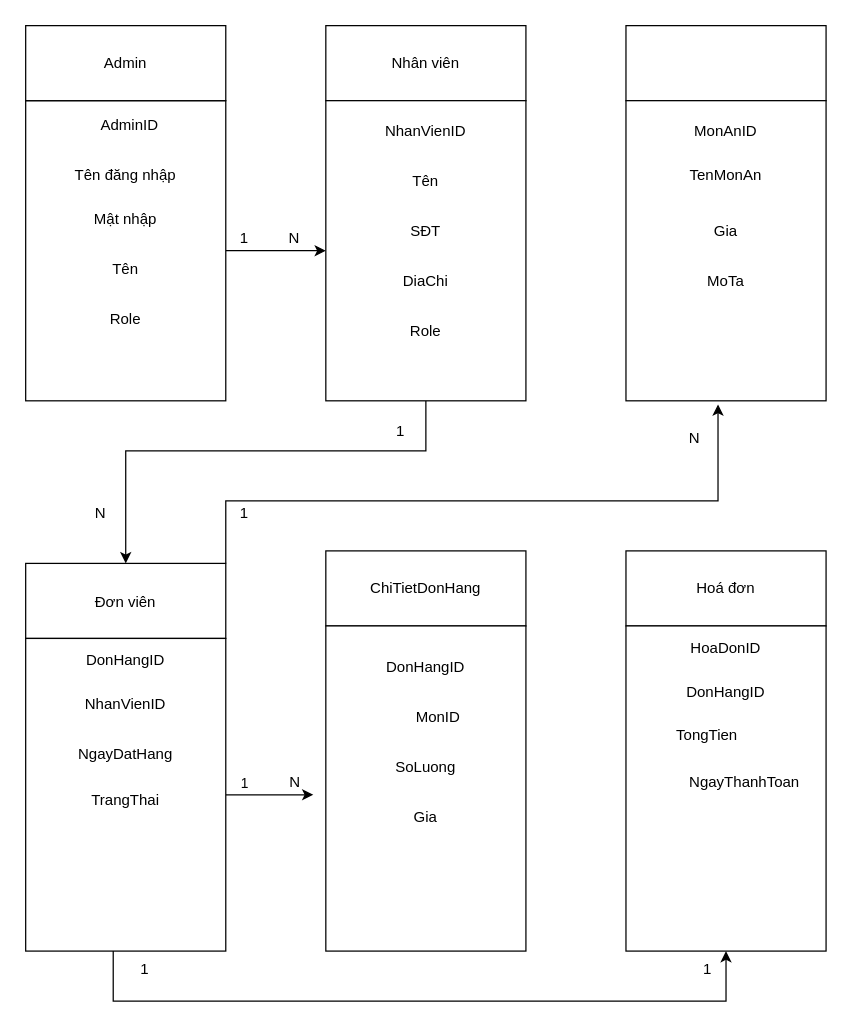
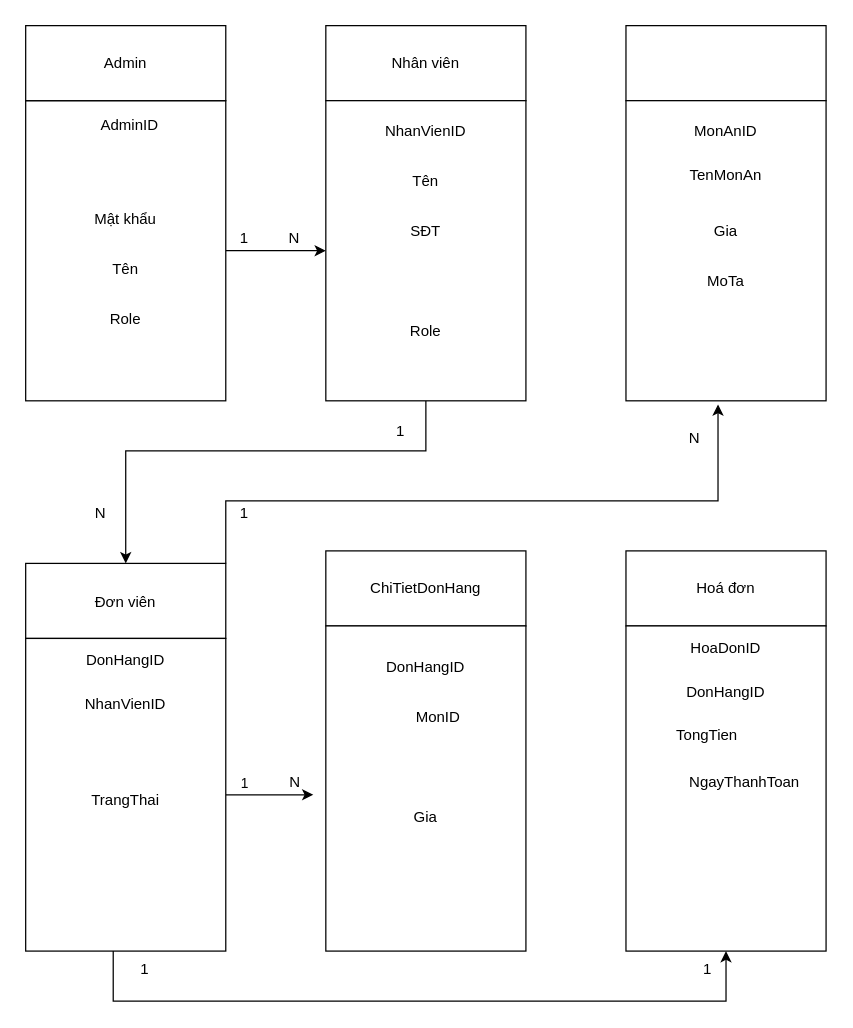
  <mxCell id="0" />
  <mxCell id="1" parent="0" />
  <mxCell id="2" style="edgeStyle=orthogonalEdgeStyle;rounded=0;orthogonalLoop=1;jettySize=auto;html=1;entryX=0;entryY=0.5;entryDx=0;entryDy=0;" edge="1" parent="1" source="3" target="7"><mxGeometry relative="1" as="geometry" /></mxCell>
  <mxCell id="3" value="" style="rounded=0;whiteSpace=wrap;html=1;" vertex="1" parent="1"><mxGeometry x="20" y="80" width="160" height="240" as="geometry" /></mxCell>
  <mxCell id="4" value="" style="rounded=0;whiteSpace=wrap;html=1;" vertex="1" parent="1"><mxGeometry x="20" y="20" width="160" height="60" as="geometry" /></mxCell>
  <mxCell id="5" value="" style="rounded=0;whiteSpace=wrap;html=1;" vertex="1" parent="1"><mxGeometry x="260" y="20" width="160" height="60" as="geometry" /></mxCell>
  <mxCell id="6" style="edgeStyle=orthogonalEdgeStyle;rounded=0;orthogonalLoop=1;jettySize=auto;html=1;exitX=0.5;exitY=1;exitDx=0;exitDy=0;entryX=0.5;entryY=0;entryDx=0;entryDy=0;" edge="1" parent="1" source="7" target="35"><mxGeometry relative="1" as="geometry"><mxPoint x="100" y="440" as="targetPoint" /><Array as="points"><mxPoint x="340" y="360" /><mxPoint x="100" y="360" /></Array></mxGeometry></mxCell>
  <mxCell id="7" value="" style="rounded=0;whiteSpace=wrap;html=1;" vertex="1" parent="1"><mxGeometry x="260" y="80" width="160" height="240" as="geometry" /></mxCell>
  <mxCell id="8" value="" style="rounded=0;whiteSpace=wrap;html=1;" vertex="1" parent="1"><mxGeometry x="500" y="20" width="160" height="60" as="geometry" /></mxCell>
  <mxCell id="9" value="" style="rounded=0;whiteSpace=wrap;html=1;" vertex="1" parent="1"><mxGeometry x="500" y="80" width="160" height="240" as="geometry" /></mxCell>
  <mxCell id="10" value="Admin" style="text;html=1;align=center;verticalAlign=middle;whiteSpace=wrap;rounded=0;" vertex="1" parent="1"><mxGeometry x="30" y="30" width="140" height="40" as="geometry" /></mxCell>
  <mxCell id="11" value="Nhân viên" style="text;html=1;align=center;verticalAlign=middle;whiteSpace=wrap;rounded=0;" vertex="1" parent="1"><mxGeometry x="270" y="30" width="140" height="40" as="geometry" /></mxCell>
  <mxCell id="12" value="AdminID&amp;nbsp;" style="text;html=1;align=center;verticalAlign=middle;whiteSpace=wrap;rounded=0;" vertex="1" parent="1"><mxGeometry x="40" y="90" width="130" height="20" as="geometry" /></mxCell>
- <mxCell id="13" value="Tên đăng nhập" style="text;html=1;align=center;verticalAlign=middle;whiteSpace=wrap;rounded=0;" vertex="1" parent="1"><mxGeometry x="35" y="130" width="130" height="20" as="geometry" /></mxCell>
- <mxCell id="14" value="Mật nhập" style="text;html=1;align=center;verticalAlign=middle;whiteSpace=wrap;rounded=0;" vertex="1" parent="1"><mxGeometry x="35" y="160" width="130" height="30" as="geometry" /></mxCell>
+ <mxCell id="14" value="Mật khẩu" style="text;html=1;align=center;verticalAlign=middle;whiteSpace=wrap;rounded=0;" vertex="1" parent="1"><mxGeometry x="35" y="160" width="130" height="30" as="geometry" /></mxCell>
  <mxCell id="15" value="Tên" style="text;html=1;align=center;verticalAlign=middle;whiteSpace=wrap;rounded=0;" vertex="1" parent="1"><mxGeometry x="35" y="200" width="130" height="30" as="geometry" /></mxCell>
  <mxCell id="16" value="NhanVienID" style="text;html=1;align=center;verticalAlign=middle;whiteSpace=wrap;rounded=0;" vertex="1" parent="1"><mxGeometry x="275" y="90" width="130" height="30" as="geometry" /></mxCell>
  <mxCell id="17" value="Tên" style="text;html=1;align=center;verticalAlign=middle;whiteSpace=wrap;rounded=0;" vertex="1" parent="1"><mxGeometry x="275" y="130" width="130" height="30" as="geometry" /></mxCell>
  <mxCell id="18" value="SĐT" style="text;html=1;align=center;verticalAlign=middle;whiteSpace=wrap;rounded=0;" vertex="1" parent="1"><mxGeometry x="275" y="170" width="130" height="30" as="geometry" /></mxCell>
- <mxCell id="19" value="DiaChi" style="text;html=1;align=center;verticalAlign=middle;whiteSpace=wrap;rounded=0;" vertex="1" parent="1"><mxGeometry x="275" y="210" width="130" height="30" as="geometry" /></mxCell>
  <mxCell id="20" value="Role" style="text;html=1;align=center;verticalAlign=middle;whiteSpace=wrap;rounded=0;" vertex="1" parent="1"><mxGeometry x="35" y="240" width="130" height="30" as="geometry" /></mxCell>
  <mxCell id="21" value="Role" style="text;html=1;align=center;verticalAlign=middle;whiteSpace=wrap;rounded=0;" vertex="1" parent="1"><mxGeometry x="275" y="250" width="130" height="30" as="geometry" /></mxCell>
  <mxCell id="22" value="MonAnID" style="text;html=1;align=center;verticalAlign=middle;whiteSpace=wrap;rounded=0;" vertex="1" parent="1"><mxGeometry x="515" y="90" width="130" height="30" as="geometry" /></mxCell>
  <mxCell id="23" value="TenMonAn" style="text;html=1;align=center;verticalAlign=middle;whiteSpace=wrap;rounded=0;" vertex="1" parent="1"><mxGeometry x="515" y="125" width="130" height="30" as="geometry" /></mxCell>
  <mxCell id="24" value="Gia" style="text;html=1;align=center;verticalAlign=middle;whiteSpace=wrap;rounded=0;" vertex="1" parent="1"><mxGeometry x="515" y="170" width="130" height="30" as="geometry" /></mxCell>
  <mxCell id="25" value="MoTa" style="text;html=1;align=center;verticalAlign=middle;whiteSpace=wrap;rounded=0;" vertex="1" parent="1"><mxGeometry x="515" y="210" width="130" height="30" as="geometry" /></mxCell>
  <mxCell id="26" value="" style="group" vertex="1" connectable="0" parent="1"><mxGeometry x="260" y="440" width="160" height="320" as="geometry" /></mxCell>
  <mxCell id="27" value="" style="rounded=0;whiteSpace=wrap;html=1;" vertex="1" parent="26"><mxGeometry width="160" height="60" as="geometry" /></mxCell>
  <mxCell id="28" value="" style="rounded=0;whiteSpace=wrap;html=1;" vertex="1" parent="26"><mxGeometry y="60" width="160" height="260" as="geometry" /></mxCell>
  <mxCell id="29" value="ChiTietDonHang" style="text;html=1;align=center;verticalAlign=middle;whiteSpace=wrap;rounded=0;" vertex="1" parent="26"><mxGeometry x="10" y="10" width="140" height="40" as="geometry" /></mxCell>
  <mxCell id="30" value="DonHangID" style="text;html=1;align=center;verticalAlign=middle;whiteSpace=wrap;rounded=0;" vertex="1" parent="26"><mxGeometry x="20" y="80" width="120" height="25" as="geometry" /></mxCell>
  <mxCell id="31" value="MonID" style="text;html=1;align=center;verticalAlign=middle;whiteSpace=wrap;rounded=0;" vertex="1" parent="26"><mxGeometry x="30" y="120" width="120" height="25" as="geometry" /></mxCell>
- <mxCell id="32" value="SoLuong" style="text;html=1;align=center;verticalAlign=middle;whiteSpace=wrap;rounded=0;" vertex="1" parent="26"><mxGeometry x="20" y="160" width="120" height="25" as="geometry" /></mxCell>
  <mxCell id="33" value="Gia" style="text;html=1;align=center;verticalAlign=middle;whiteSpace=wrap;rounded=0;" vertex="1" parent="26"><mxGeometry x="10" y="200" width="140" height="25" as="geometry" /></mxCell>
  <mxCell id="34" value="" style="group" vertex="1" connectable="0" parent="1"><mxGeometry x="20" y="450" width="160" height="310" as="geometry" /></mxCell>
  <mxCell id="35" value="" style="rounded=0;whiteSpace=wrap;html=1;" vertex="1" parent="34"><mxGeometry width="160" height="60" as="geometry" /></mxCell>
  <mxCell id="36" style="edgeStyle=orthogonalEdgeStyle;rounded=0;orthogonalLoop=1;jettySize=auto;html=1;" edge="1" parent="34" source="38"><mxGeometry relative="1" as="geometry"><mxPoint x="230" y="185" as="targetPoint" /></mxGeometry></mxCell>
  <mxCell id="37" value="1" style="edgeLabel;html=1;align=center;verticalAlign=middle;resizable=0;points=[];" vertex="1" connectable="0" parent="36"><mxGeometry x="0.938" relative="1" as="geometry"><mxPoint x="-53" y="-10" as="offset" /></mxGeometry></mxCell>
  <mxCell id="38" value="" style="rounded=0;whiteSpace=wrap;html=1;" vertex="1" parent="34"><mxGeometry y="60" width="160" height="250" as="geometry" /></mxCell>
  <mxCell id="39" style="edgeStyle=orthogonalEdgeStyle;rounded=0;orthogonalLoop=1;jettySize=auto;html=1;exitX=0;exitY=0;exitDx=0;exitDy=0;" edge="1" parent="34" source="40" target="35"><mxGeometry relative="1" as="geometry" /></mxCell>
  <mxCell id="40" value="Đơn viên" style="text;html=1;align=center;verticalAlign=middle;whiteSpace=wrap;rounded=0;" vertex="1" parent="34"><mxGeometry x="10" y="30" width="140" as="geometry" /></mxCell>
  <mxCell id="41" value="DonHangID" style="text;html=1;align=center;verticalAlign=middle;whiteSpace=wrap;rounded=0;" vertex="1" parent="34"><mxGeometry x="20" y="65" width="120" height="25" as="geometry" /></mxCell>
  <mxCell id="42" value="NhanVienID" style="text;html=1;align=center;verticalAlign=middle;whiteSpace=wrap;rounded=0;" vertex="1" parent="34"><mxGeometry x="20" y="100" width="120" height="25" as="geometry" /></mxCell>
- <mxCell id="43" value="NgayDatHang" style="text;html=1;align=center;verticalAlign=middle;whiteSpace=wrap;rounded=0;" vertex="1" parent="34"><mxGeometry x="20" y="140" width="120" height="25" as="geometry" /></mxCell>
  <mxCell id="44" value="TrangThai" style="text;html=1;align=center;verticalAlign=middle;whiteSpace=wrap;rounded=0;" vertex="1" parent="34"><mxGeometry x="20" y="177.5" width="120" height="25" as="geometry" /></mxCell>
  <mxCell id="45" value="" style="group" vertex="1" connectable="0" parent="1"><mxGeometry x="500" y="440" width="160" height="320" as="geometry" /></mxCell>
  <mxCell id="46" value="" style="rounded=0;whiteSpace=wrap;html=1;" vertex="1" parent="45"><mxGeometry width="160" height="60" as="geometry" /></mxCell>
  <mxCell id="47" value="" style="rounded=0;whiteSpace=wrap;html=1;" vertex="1" parent="45"><mxGeometry y="60" width="160" height="260" as="geometry" /></mxCell>
  <mxCell id="48" value="Hoá đơn" style="text;html=1;align=center;verticalAlign=middle;whiteSpace=wrap;rounded=0;" vertex="1" parent="45"><mxGeometry x="10" y="10" width="140" height="40" as="geometry" /></mxCell>
  <mxCell id="49" value="HoaDonID" style="text;html=1;align=center;verticalAlign=middle;whiteSpace=wrap;rounded=0;" vertex="1" parent="45"><mxGeometry x="20" y="65" width="120" height="25" as="geometry" /></mxCell>
  <mxCell id="50" value="DonHangID" style="text;html=1;align=center;verticalAlign=middle;whiteSpace=wrap;rounded=0;" vertex="1" parent="45"><mxGeometry x="20" y="100" width="120" height="25" as="geometry" /></mxCell>
  <mxCell id="51" value="TongTien" style="text;html=1;align=center;verticalAlign=middle;whiteSpace=wrap;rounded=0;" vertex="1" parent="45"><mxGeometry x="5" y="135" width="120" height="25" as="geometry" /></mxCell>
  <mxCell id="52" value="NgayThanhToan" style="text;html=1;align=center;verticalAlign=middle;whiteSpace=wrap;rounded=0;" vertex="1" parent="45"><mxGeometry x="35" y="172.5" width="120" height="25" as="geometry" /></mxCell>
  <mxCell id="53" value="1" style="text;html=1;align=center;verticalAlign=middle;whiteSpace=wrap;rounded=0;" vertex="1" parent="1"><mxGeometry x="290" y="330" width="60" height="30" as="geometry" /></mxCell>
  <mxCell id="54" value="N" style="text;html=1;align=center;verticalAlign=middle;whiteSpace=wrap;rounded=0;" vertex="1" parent="1"><mxGeometry x="50" y="400" width="60" height="20" as="geometry" /></mxCell>
  <mxCell id="55" value="1" style="text;html=1;align=center;verticalAlign=middle;whiteSpace=wrap;rounded=0;" vertex="1" parent="1"><mxGeometry x="180" y="180" width="30" height="20" as="geometry" /></mxCell>
  <mxCell id="56" value="N" style="text;html=1;align=center;verticalAlign=middle;whiteSpace=wrap;rounded=0;" vertex="1" parent="1"><mxGeometry x="220" y="180" width="30" height="20" as="geometry" /></mxCell>
  <mxCell id="57" style="edgeStyle=orthogonalEdgeStyle;rounded=0;orthogonalLoop=1;jettySize=auto;html=1;entryX=0.46;entryY=1.012;entryDx=0;entryDy=0;entryPerimeter=0;exitX=1;exitY=0;exitDx=0;exitDy=0;" edge="1" parent="1" source="35" target="9"><mxGeometry relative="1" as="geometry"><Array as="points"><mxPoint x="180" y="400" /><mxPoint x="574" y="400" /></Array></mxGeometry></mxCell>
  <mxCell id="58" value="1" style="text;html=1;align=center;verticalAlign=middle;whiteSpace=wrap;rounded=0;" vertex="1" parent="1"><mxGeometry x="180" y="400" width="30" height="20" as="geometry" /></mxCell>
  <mxCell id="59" value="N" style="text;html=1;align=center;verticalAlign=middle;whiteSpace=wrap;rounded=0;" vertex="1" parent="1"><mxGeometry x="540" y="340" width="30" height="20" as="geometry" /></mxCell>
  <mxCell id="60" value="" style="endArrow=classic;html=1;rounded=0;entryX=0.5;entryY=1;entryDx=0;entryDy=0;" edge="1" parent="1" target="47"><mxGeometry width="50" height="50" relative="1" as="geometry"><mxPoint x="90" y="760" as="sourcePoint" /><mxPoint x="660" y="800" as="targetPoint" /><Array as="points"><mxPoint x="90" y="800" /><mxPoint x="580" y="800" /></Array></mxGeometry></mxCell>
  <mxCell id="61" value="N" style="text;html=1;align=center;verticalAlign=middle;resizable=0;points=[];autosize=1;strokeColor=none;fillColor=none;" vertex="1" parent="1"><mxGeometry x="220" y="610" width="30" height="30" as="geometry" /></mxCell>
  <mxCell id="62" value="1" style="text;html=1;align=center;verticalAlign=middle;resizable=0;points=[];autosize=1;strokeColor=none;fillColor=none;" vertex="1" parent="1"><mxGeometry x="100" y="760" width="30" height="30" as="geometry" /></mxCell>
  <mxCell id="63" value="1" style="text;html=1;align=center;verticalAlign=middle;resizable=0;points=[];autosize=1;strokeColor=none;fillColor=none;" vertex="1" parent="1"><mxGeometry x="550" y="760" width="30" height="30" as="geometry" /></mxCell>
